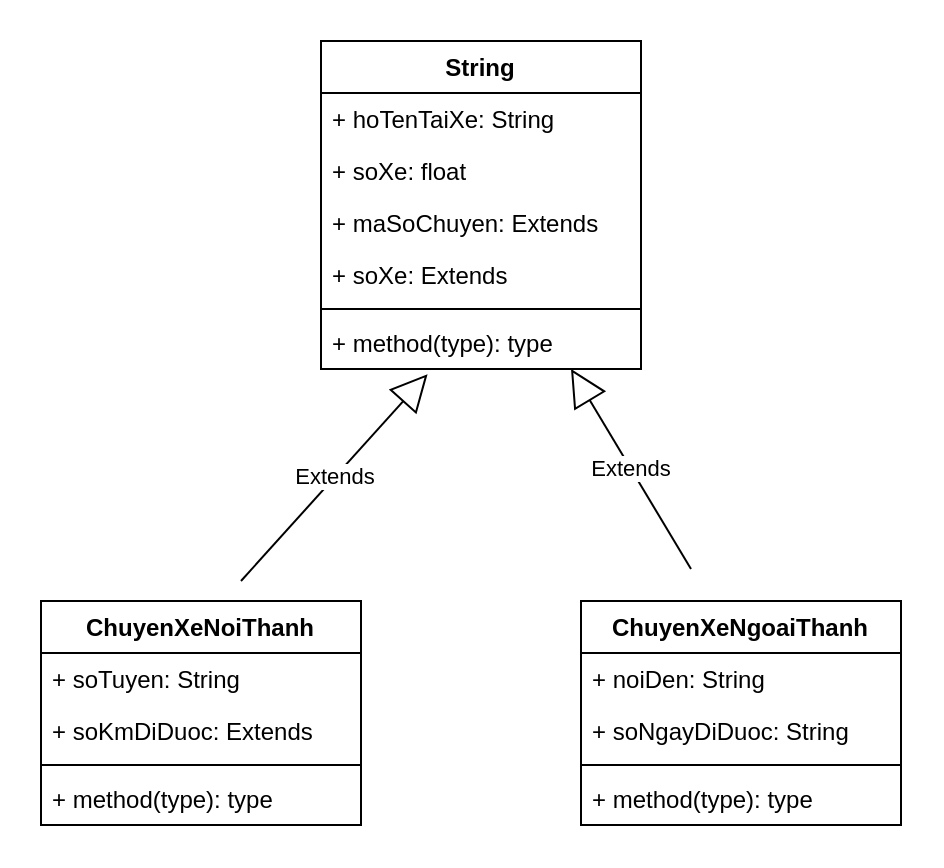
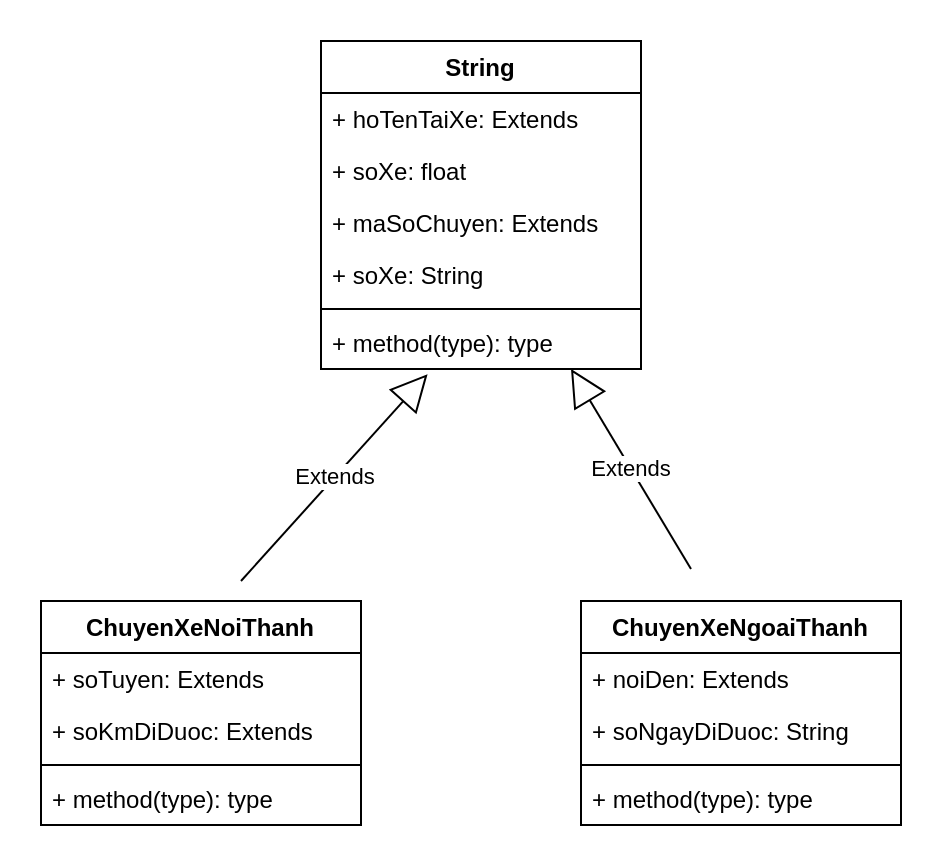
  <mxCell id="0" />
  <mxCell id="1" parent="0" />
  <mxCell id="2" value="ChuyenXeNoiThanh" style="swimlane;fontStyle=1;align=center;verticalAlign=top;childLayout=stackLayout;horizontal=1;startSize=26;horizontalStack=0;resizeParent=1;resizeParentMax=0;resizeLast=0;collapsible=1;marginBottom=0;" vertex="1" parent="1"><mxGeometry x="20" y="300" width="160" height="112" as="geometry" /></mxCell>
- <mxCell id="3" value="+ soTuyen: String" style="text;strokeColor=none;fillColor=none;align=left;verticalAlign=top;spacingLeft=4;spacingRight=4;overflow=hidden;rotatable=0;points=[[0,0.5],[1,0.5]];portConstraint=eastwest;" vertex="1" parent="2"><mxGeometry y="26" width="160" height="26" as="geometry" /></mxCell>
+ <mxCell id="3" value="+ soTuyen: Extends" style="text;strokeColor=none;fillColor=none;align=left;verticalAlign=top;spacingLeft=4;spacingRight=4;overflow=hidden;rotatable=0;points=[[0,0.5],[1,0.5]];portConstraint=eastwest;" vertex="1" parent="2"><mxGeometry y="26" width="160" height="26" as="geometry" /></mxCell>
  <mxCell id="4" value="+ soKmDiDuoc: Extends" style="text;strokeColor=none;fillColor=none;align=left;verticalAlign=top;spacingLeft=4;spacingRight=4;overflow=hidden;rotatable=0;points=[[0,0.5],[1,0.5]];portConstraint=eastwest;" vertex="1" parent="2"><mxGeometry y="52" width="160" height="26" as="geometry" /></mxCell>
  <mxCell id="5" value="" style="line;strokeWidth=1;fillColor=none;align=left;verticalAlign=middle;spacingTop=-1;spacingLeft=3;spacingRight=3;rotatable=0;labelPosition=right;points=[];portConstraint=eastwest;strokeColor=inherit;" vertex="1" parent="2"><mxGeometry y="78" width="160" height="8" as="geometry" /></mxCell>
  <mxCell id="6" value="+ method(type): type" style="text;strokeColor=none;fillColor=none;align=left;verticalAlign=top;spacingLeft=4;spacingRight=4;overflow=hidden;rotatable=0;points=[[0,0.5],[1,0.5]];portConstraint=eastwest;" vertex="1" parent="2"><mxGeometry y="86" width="160" height="26" as="geometry" /></mxCell>
  <mxCell id="7" value="String" style="swimlane;fontStyle=1;align=center;verticalAlign=top;childLayout=stackLayout;horizontal=1;startSize=26;horizontalStack=0;resizeParent=1;resizeParentMax=0;resizeLast=0;collapsible=1;marginBottom=0;" vertex="1" parent="1"><mxGeometry x="160" y="20" width="160" height="164" as="geometry" /></mxCell>
- <mxCell id="8" value="+ hoTenTaiXe: String" style="text;strokeColor=none;fillColor=none;align=left;verticalAlign=top;spacingLeft=4;spacingRight=4;overflow=hidden;rotatable=0;points=[[0,0.5],[1,0.5]];portConstraint=eastwest;" vertex="1" parent="7"><mxGeometry y="26" width="160" height="26" as="geometry" /></mxCell>
+ <mxCell id="8" value="+ hoTenTaiXe: Extends" style="text;strokeColor=none;fillColor=none;align=left;verticalAlign=top;spacingLeft=4;spacingRight=4;overflow=hidden;rotatable=0;points=[[0,0.5],[1,0.5]];portConstraint=eastwest;" vertex="1" parent="7"><mxGeometry y="26" width="160" height="26" as="geometry" /></mxCell>
  <mxCell id="9" value="+ soXe: float" style="text;strokeColor=none;fillColor=none;align=left;verticalAlign=top;spacingLeft=4;spacingRight=4;overflow=hidden;rotatable=0;points=[[0,0.5],[1,0.5]];portConstraint=eastwest;" vertex="1" parent="7"><mxGeometry y="52" width="160" height="26" as="geometry" /></mxCell>
  <mxCell id="10" value="+ maSoChuyen: Extends" style="text;strokeColor=none;fillColor=none;align=left;verticalAlign=top;spacingLeft=4;spacingRight=4;overflow=hidden;rotatable=0;points=[[0,0.5],[1,0.5]];portConstraint=eastwest;" vertex="1" parent="7"><mxGeometry y="78" width="160" height="26" as="geometry" /></mxCell>
- <mxCell id="11" value="+ soXe: Extends" style="text;strokeColor=none;fillColor=none;align=left;verticalAlign=top;spacingLeft=4;spacingRight=4;overflow=hidden;rotatable=0;points=[[0,0.5],[1,0.5]];portConstraint=eastwest;" vertex="1" parent="7"><mxGeometry y="104" width="160" height="26" as="geometry" /></mxCell>
+ <mxCell id="11" value="+ soXe: String" style="text;strokeColor=none;fillColor=none;align=left;verticalAlign=top;spacingLeft=4;spacingRight=4;overflow=hidden;rotatable=0;points=[[0,0.5],[1,0.5]];portConstraint=eastwest;" vertex="1" parent="7"><mxGeometry y="104" width="160" height="26" as="geometry" /></mxCell>
  <mxCell id="12" value="" style="line;strokeWidth=1;fillColor=none;align=left;verticalAlign=middle;spacingTop=-1;spacingLeft=3;spacingRight=3;rotatable=0;labelPosition=right;points=[];portConstraint=eastwest;strokeColor=inherit;" vertex="1" parent="7"><mxGeometry y="130" width="160" height="8" as="geometry" /></mxCell>
  <mxCell id="13" value="+ method(type): type" style="text;strokeColor=none;fillColor=none;align=left;verticalAlign=top;spacingLeft=4;spacingRight=4;overflow=hidden;rotatable=0;points=[[0,0.5],[1,0.5]];portConstraint=eastwest;" vertex="1" parent="7"><mxGeometry y="138" width="160" height="26" as="geometry" /></mxCell>
  <mxCell id="14" value="ChuyenXeNgoaiThanh" style="swimlane;fontStyle=1;align=center;verticalAlign=top;childLayout=stackLayout;horizontal=1;startSize=26;horizontalStack=0;resizeParent=1;resizeParentMax=0;resizeLast=0;collapsible=1;marginBottom=0;" vertex="1" parent="1"><mxGeometry x="290" y="300" width="160" height="112" as="geometry" /></mxCell>
- <mxCell id="15" value="+ noiDen: String" style="text;strokeColor=none;fillColor=none;align=left;verticalAlign=top;spacingLeft=4;spacingRight=4;overflow=hidden;rotatable=0;points=[[0,0.5],[1,0.5]];portConstraint=eastwest;" vertex="1" parent="14"><mxGeometry y="26" width="160" height="26" as="geometry" /></mxCell>
+ <mxCell id="15" value="+ noiDen: Extends" style="text;strokeColor=none;fillColor=none;align=left;verticalAlign=top;spacingLeft=4;spacingRight=4;overflow=hidden;rotatable=0;points=[[0,0.5],[1,0.5]];portConstraint=eastwest;" vertex="1" parent="14"><mxGeometry y="26" width="160" height="26" as="geometry" /></mxCell>
  <mxCell id="16" value="+ soNgayDiDuoc: String" style="text;strokeColor=none;fillColor=none;align=left;verticalAlign=top;spacingLeft=4;spacingRight=4;overflow=hidden;rotatable=0;points=[[0,0.5],[1,0.5]];portConstraint=eastwest;" vertex="1" parent="14"><mxGeometry y="52" width="160" height="26" as="geometry" /></mxCell>
  <mxCell id="17" value="" style="line;strokeWidth=1;fillColor=none;align=left;verticalAlign=middle;spacingTop=-1;spacingLeft=3;spacingRight=3;rotatable=0;labelPosition=right;points=[];portConstraint=eastwest;strokeColor=inherit;" vertex="1" parent="14"><mxGeometry y="78" width="160" height="8" as="geometry" /></mxCell>
  <mxCell id="18" value="+ method(type): type" style="text;strokeColor=none;fillColor=none;align=left;verticalAlign=top;spacingLeft=4;spacingRight=4;overflow=hidden;rotatable=0;points=[[0,0.5],[1,0.5]];portConstraint=eastwest;" vertex="1" parent="14"><mxGeometry y="86" width="160" height="26" as="geometry" /></mxCell>
  <mxCell id="19" value="Extends" style="endArrow=block;endSize=16;endFill=0;html=1;rounded=0;entryX=0.333;entryY=1.1;entryDx=0;entryDy=0;entryPerimeter=0;" edge="1" parent="1" target="13"><mxGeometry width="160" relative="1" as="geometry"><mxPoint x="120" y="290" as="sourcePoint" /><mxPoint x="210" y="200" as="targetPoint" /></mxGeometry></mxCell>
  <mxCell id="20" value="Extends" style="endArrow=block;endSize=16;endFill=0;html=1;rounded=0;" edge="1" parent="1"><mxGeometry width="160" relative="1" as="geometry"><mxPoint x="345" y="284" as="sourcePoint" /><mxPoint x="285" y="184" as="targetPoint" /></mxGeometry></mxCell>
